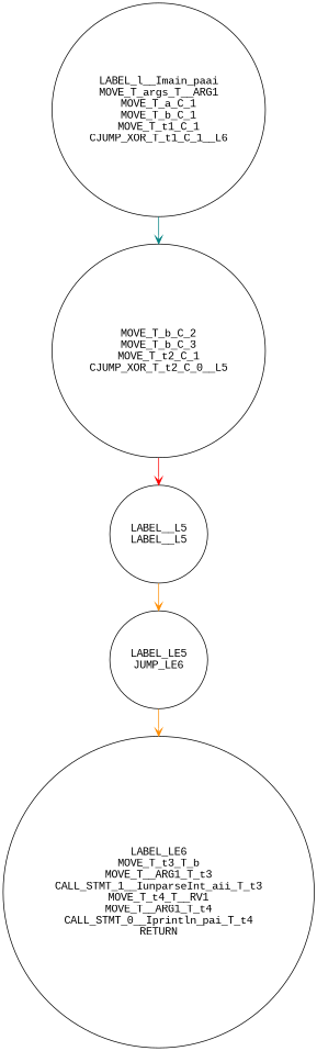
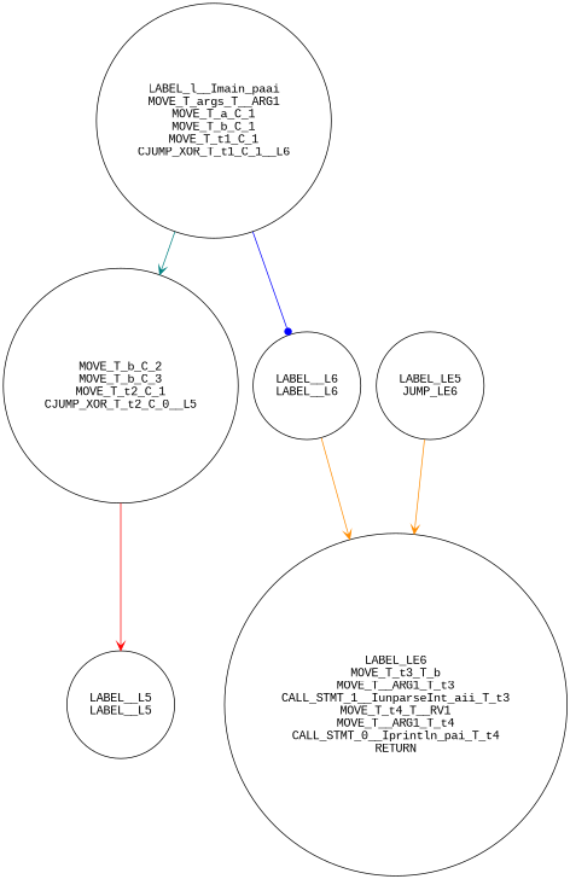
  digraph {
    fontname="Liberation Mono"
    rankdir=TB
    node [fontname="Liberation Mono" shape=circle]
    edge [arrowhead=vee color=darkorange fontname="Liberation Mono"]
    n1 [label="LABEL_l__Imain_paai\nMOVE_T_args_T__ARG1\nMOVE_T_a_C_1\nMOVE_T_b_C_1\nMOVE_T_t1_C_1\nCJUMP_XOR_T_t1_C_1__L6\n"]
    n2 [label="MOVE_T_b_C_2\nMOVE_T_b_C_3\nMOVE_T_t2_C_1\nCJUMP_XOR_T_t2_C_0__L5\n"]
+   n3 [label="LABEL__L6\nLABEL__L6\n"]
    n4 [label="LABEL__L5\nLABEL__L5\n"]
    n5 [label="LABEL_LE6\nMOVE_T_t3_T_b\nMOVE_T__ARG1_T_t3\nCALL_STMT_1__IunparseInt_aii_T_t3\nMOVE_T_t4_T__RV1\nMOVE_T__ARG1_T_t4\nCALL_STMT_0__Iprintln_pai_T_t4\nRETURN\n"]
    n6 [label="LABEL_LE5\nJUMP_LE6\n"]
    n1 -> n2 [color=teal]
+   n1 -> n3 [arrowhead=dot color=blue]
    n2 -> n4 [color=red]
-   n4 -> n6
+   n3 -> n5
    n6 -> n5
  }
